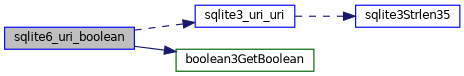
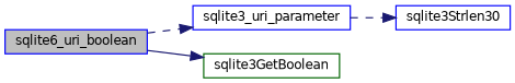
  digraph {
    rankdir=LR
    node [color=blue fillcolor=white fontname=Helvetica fontsize=10 shape=record style=filled]
    edge [color=midnightblue fontname=Helvetica fontsize=10 labelfontname=Helvetica labelfontsize=10 style=dashed]
    n1 [fillcolor=grey75 fontcolor=black height=0.2 label=sqlite6_uri_boolean width=0.4]
-   n2 [height=0.2 label=sqlite3_uri_uri width=0.4]
-   n3 [color=darkgreen height=0.2 label=boolean3GetBoolean width=0.4]
-   n4 [height=0.2 label=sqlite3Strlen35 width=0.4]
+   n2 [height=0.2 label=sqlite3_uri_parameter width=0.4]
+   n3 [color=darkgreen height=0.2 label=sqlite3GetBoolean width=0.4]
+   n4 [height=0.2 label=sqlite3Strlen30 width=0.4]
    n1 -> n2
    n1 -> n3 [style=solid]
    n2 -> n4
  }
